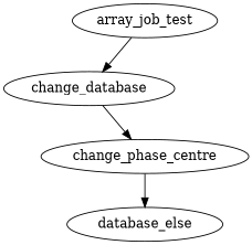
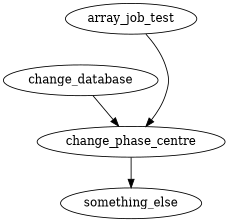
  digraph {
    array_job_test
    change_database
    change_phase_centre
-   something_else [label=database_else]
-   array_job_test -> change_database
+   something_else
+   array_job_test -> change_phase_centre
    change_database -> change_phase_centre
    change_phase_centre -> something_else
  }
